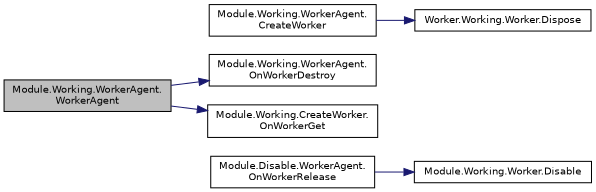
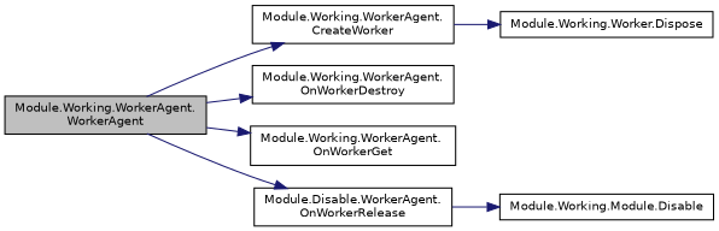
  digraph {
    rankdir=LR
    node [color=black fillcolor=white fontname=Helvetica fontsize=10 shape=record style=filled]
    edge [color=midnightblue fontname=Helvetica fontsize=10 labelfontname=Helvetica labelfontsize=10 style=solid]
    n1 [fillcolor=grey75 fontcolor=black height=0.2 label="Module.Working.WorkerAgent.\lWorkerAgent" width=0.4]
    n2 [height=0.2 label="Module.Working.WorkerAgent.\lCreateWorker" width=0.4]
    n3 [height=0.2 label="Module.Working.WorkerAgent.\lOnWorkerDestroy" width=0.4]
-   n4 [height=0.2 label="Module.Working.CreateWorker.\lOnWorkerGet" width=0.4]
+   n4 [height=0.2 label="Module.Working.WorkerAgent.\lOnWorkerGet" width=0.4]
    n5 [height=0.2 label="Module.Disable.WorkerAgent.\lOnWorkerRelease" width=0.4]
-   n6 [height=0.2 label="Worker.Working.Worker.Dispose" width=0.4]
-   n7 [height=0.2 label="Module.Working.Worker.Disable" width=0.4]
+   n6 [height=0.2 label="Module.Working.Worker.Dispose" width=0.4]
+   n7 [height=0.2 label="Module.Working.Module.Disable" width=0.4]
+   n1 -> n2
    n1 -> n3
    n1 -> n4
+   n1 -> n5
    n2 -> n6
    n5 -> n7
  }
